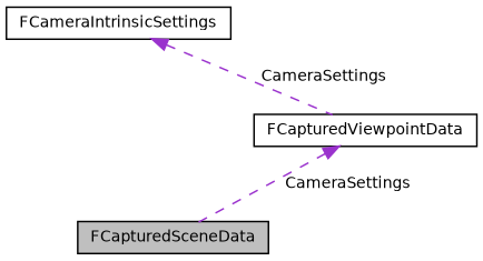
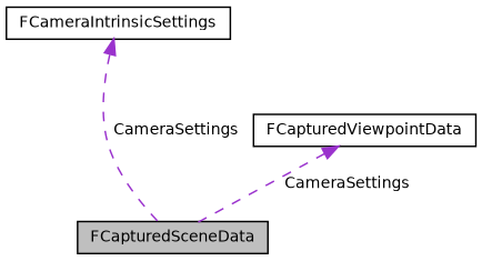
  digraph {
    node [color=black fillcolor=white fontname=Helvetica fontsize=10 shape=record style=filled]
    edge [color=darkorchid3 dir=back fontname=Helvetica fontsize=10 labelfontname=Helvetica labelfontsize=10 style=dashed]
    n1 [fillcolor=grey75 fontcolor=black height=0.2 label=FCapturedSceneData width=0.4]
    n2 [height=0.2 label=FCapturedViewpointData width=0.4]
    n3 [height=0.2 label=FCameraIntrinsicSettings width=0.4]
    n2 -> n1 [label=" CameraSettings"]
-   n3 -> n2 [label=" CameraSettings"]
+   n3 -> n1 [label=" CameraSettings"]
  }
